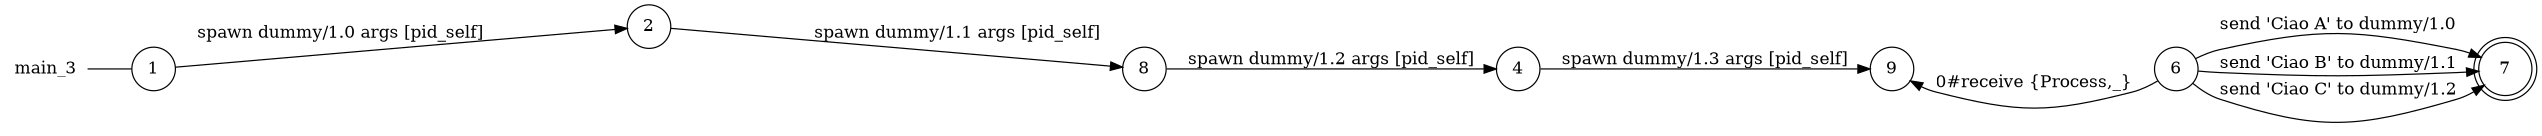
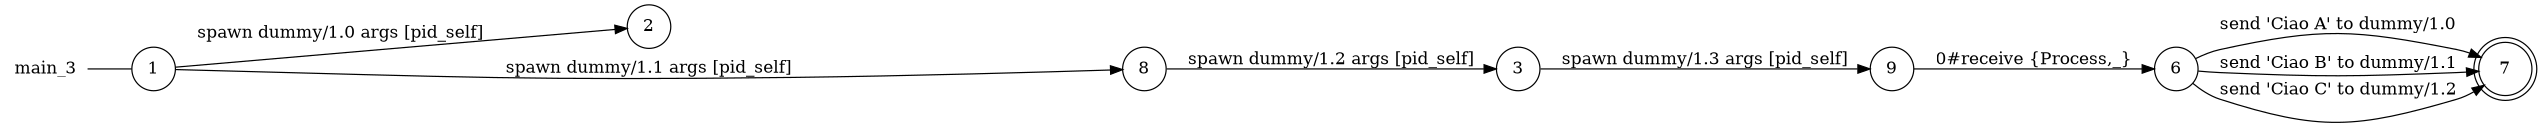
  digraph {
    rankdir=LR
    node [shape=circle]
    n1 [label=main_3 shape=plaintext]
    n2 [label=1]
    n3 [label=2]
    n4 [label=6]
    n5 [label=7 shape=doublecircle]
    n6 [label=8]
-   n7 [label=4]
+   n7 [label=3]
    n8 [label=9]
    n1 -> n2 [arrowhead=none]
    n2 -> n3 [label="spawn dummy/1.0 args [pid_self]"]
-   n3 -> n6 [label="spawn dummy/1.1 args [pid_self]"]
+   n2 -> n6 [label="spawn dummy/1.1 args [pid_self]"]
    n4 -> n5 [label="send 'Ciao A' to dummy/1.0"]
    n4 -> n5 [label="send 'Ciao B' to dummy/1.1"]
    n4 -> n5 [label="send 'Ciao C' to dummy/1.2"]
    n6 -> n7 [label="spawn dummy/1.2 args [pid_self]"]
    n7 -> n8 [label="spawn dummy/1.3 args [pid_self]"]
-   n4 -> n8 [label="0#receive {Process,_}"]
+   n8 -> n4 [label="0#receive {Process,_}"]
  }
